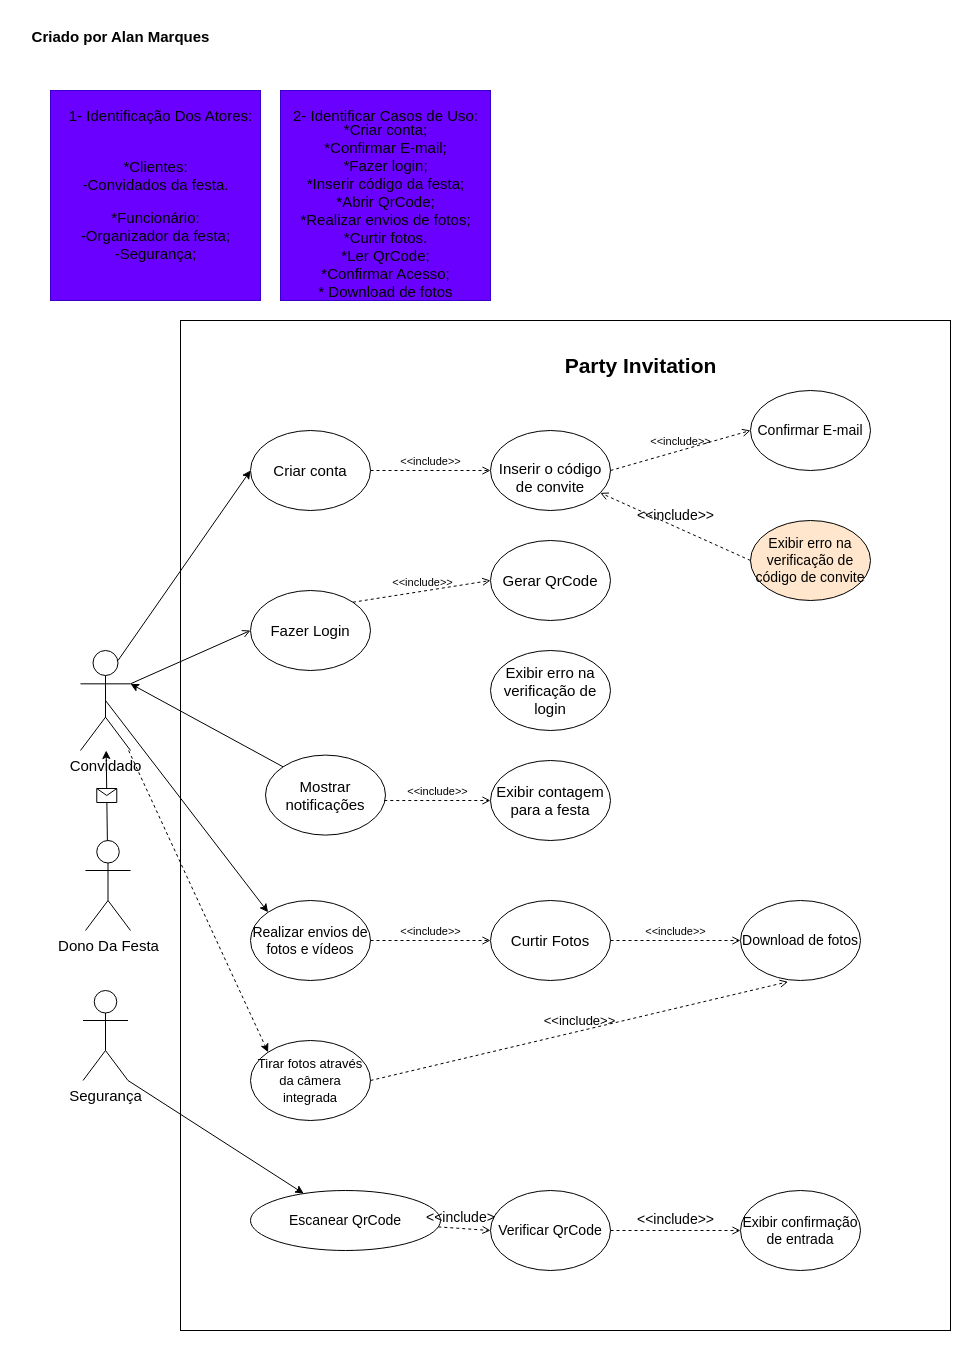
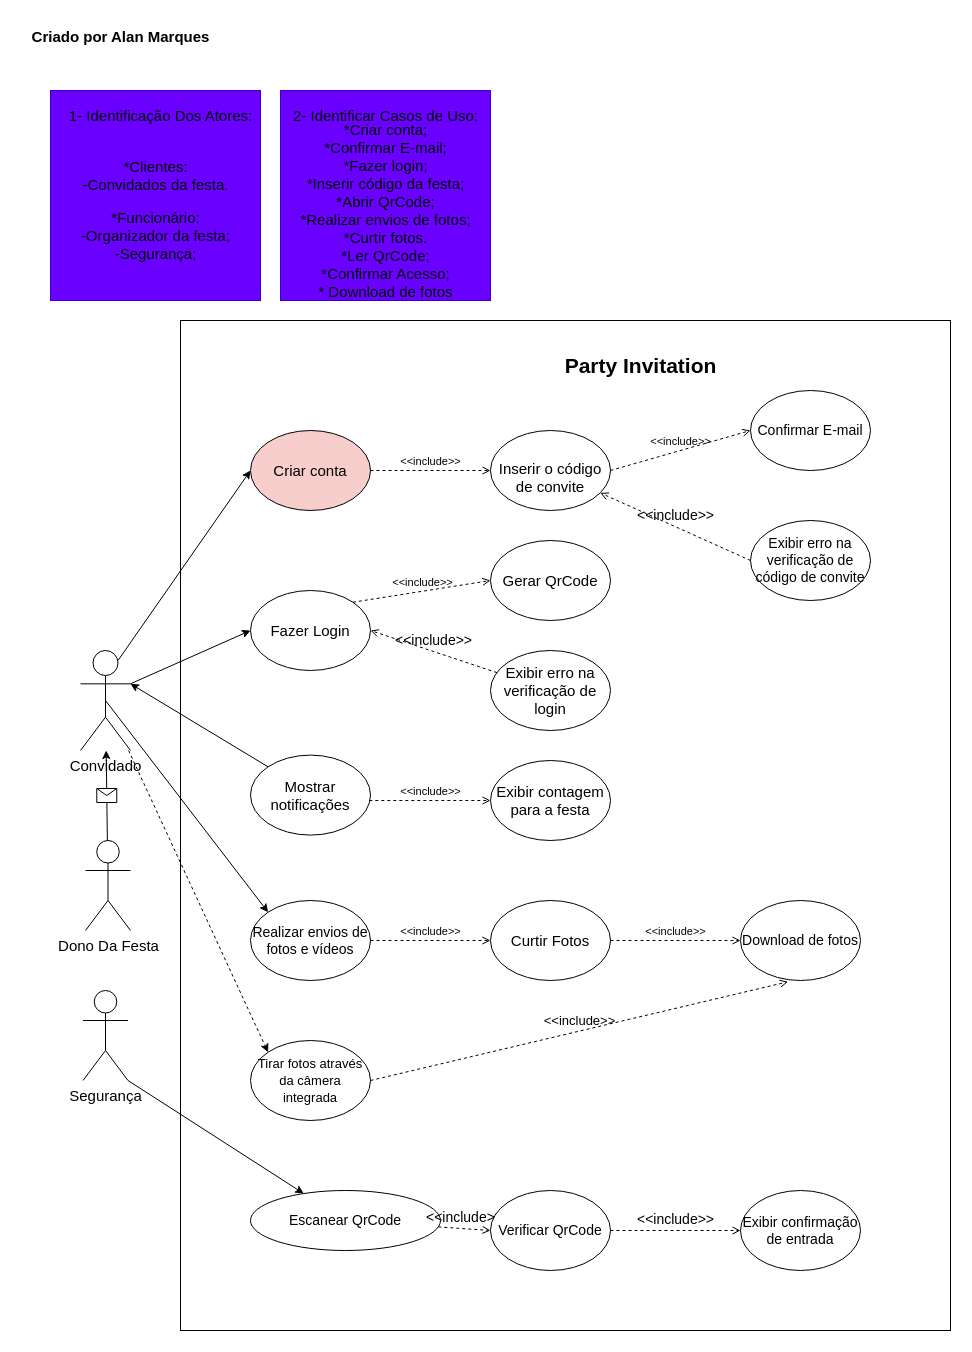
  <mxCell id="0" />
  <mxCell id="1" parent="0" />
  <mxCell id="2" value="&lt;b&gt;&lt;font style=&quot;font-size: 15px;&quot;&gt;Criado por Alan Marques&lt;br&gt;&lt;br&gt;&lt;/font&gt;&lt;/b&gt;" style="text;html=1;align=center;verticalAlign=middle;resizable=0;points=[];autosize=1;strokeColor=none;fillColor=none;" parent="1" vertex="1"><mxGeometry width="200" height="50" as="geometry" x="20" y="20" /></mxCell>
  <mxCell id="3" value="" style="whiteSpace=wrap;html=1;aspect=fixed;fontSize=15;fillColor=#6a00ff;fontColor=#ffffff;strokeColor=#3700CC;" parent="1" vertex="1"><mxGeometry x="50" y="90" width="210" height="210" as="geometry" /></mxCell>
  <mxCell id="4" value="1- Identificação Dos Atores:" style="text;html=1;align=center;verticalAlign=middle;resizable=0;points=[];autosize=1;strokeColor=none;fillColor=none;fontSize=15;" parent="1" vertex="1"><mxGeometry x="55" y="100" width="210" height="30" as="geometry" /></mxCell>
  <mxCell id="5" value="*Clientes:&lt;br&gt;-Convidados da festa." style="text;html=1;align=center;verticalAlign=middle;resizable=0;points=[];autosize=1;strokeColor=none;fillColor=none;fontSize=15;" parent="1" vertex="1"><mxGeometry x="70" y="150" width="170" height="50" as="geometry" /></mxCell>
  <mxCell id="6" value="*Funcionário:&lt;br&gt;-Organizador da festa;&lt;br&gt;-Segurança;" style="text;html=1;align=center;verticalAlign=middle;resizable=0;points=[];autosize=1;strokeColor=none;fillColor=none;fontSize=15;" parent="1" vertex="1"><mxGeometry x="70" y="200" width="170" height="70" as="geometry" /></mxCell>
  <mxCell id="7" value="" style="whiteSpace=wrap;html=1;aspect=fixed;fontSize=15;fillColor=#6a00ff;fontColor=#ffffff;strokeColor=#3700CC;" parent="1" vertex="1"><mxGeometry x="280" y="90" width="210" height="210" as="geometry" /></mxCell>
  <mxCell id="8" value="2- Identificar Casos de Uso:" style="text;html=1;align=center;verticalAlign=middle;resizable=0;points=[];autosize=1;strokeColor=none;fillColor=none;fontSize=15;" parent="1" vertex="1"><mxGeometry x="280" y="100" width="210" height="30" as="geometry" /></mxCell>
  <mxCell id="9" value="*Criar conta;&lt;br&gt;*Confirmar E-mail;&lt;br&gt;*Fazer login;&lt;br&gt;*Inserir código da festa;&lt;br&gt;*Abrir QrCode;&lt;br&gt;*Realizar envios de fotos;&lt;br&gt;*Curtir fotos.&lt;br&gt;*Ler QrCode;&lt;br&gt;*Confirmar Acesso;&lt;br&gt;* Download de fotos" style="text;html=1;align=center;verticalAlign=middle;resizable=0;points=[];autosize=1;fontSize=15;" parent="1" vertex="1"><mxGeometry x="290" y="115" width="190" height="190" as="geometry" /></mxCell>
  <mxCell id="10" value="Convidado" style="shape=umlActor;verticalLabelPosition=bottom;verticalAlign=top;html=1;outlineConnect=0;fontSize=15;" parent="1" vertex="1"><mxGeometry x="80" y="650" width="50" height="100" as="geometry" /></mxCell>
  <mxCell id="11" value="Dono Da Festa" style="shape=umlActor;verticalLabelPosition=bottom;verticalAlign=top;html=1;outlineConnect=0;fontSize=15;" parent="1" vertex="1"><mxGeometry x="85" y="840" width="45" height="90" as="geometry" /></mxCell>
  <mxCell id="12" value="" style="whiteSpace=wrap;html=1;" vertex="1" parent="1"><mxGeometry x="180" y="320" width="770" height="1010" as="geometry" /></mxCell>
- <mxCell id="13" value="Criar conta" style="ellipse;whiteSpace=wrap;html=1;fontSize=15;" parent="1" vertex="1"><mxGeometry x="250" y="430" width="120" height="80" as="geometry" /></mxCell>
+ <mxCell id="13" value="Criar conta" style="ellipse;whiteSpace=wrap;html=1;fontSize=15;fillColor=#f8cecc;" parent="1" vertex="1"><mxGeometry x="250" y="430" width="120" height="80" as="geometry" /></mxCell>
  <mxCell id="14" value="&lt;b&gt;&lt;font style=&quot;font-size: 21px;&quot;&gt;Party Invitation&lt;br&gt;&lt;/font&gt;&lt;/b&gt;" style="text;html=1;align=center;verticalAlign=middle;resizable=0;points=[];autosize=1;strokeColor=none;fillColor=none;fontSize=15;" vertex="1" parent="1"><mxGeometry x="550" y="345" width="180" height="40" as="geometry" /></mxCell>
  <mxCell id="15" value="" style="endArrow=classic;html=1;" edge="1" parent="1" source="11" target="10"><mxGeometry relative="1" as="geometry"><mxPoint x="95" y="730" as="sourcePoint" /><mxPoint x="95" y="730" as="targetPoint" /></mxGeometry></mxCell>
  <mxCell id="16" value="" style="shape=message;html=1;outlineConnect=0;" vertex="1" parent="15"><mxGeometry width="20" height="14" relative="1" as="geometry"><mxPoint x="-10" y="-7" as="offset" /></mxGeometry></mxCell>
  <mxCell id="17" value="&lt;span style=&quot;font-size: 15px;&quot;&gt;Fazer Login&lt;/span&gt;" style="ellipse;whiteSpace=wrap;html=1;" parent="1" vertex="1"><mxGeometry x="250" y="590" width="120" height="80" as="geometry" /></mxCell>
  <mxCell id="18" value="&lt;font style=&quot;font-size: 14px;&quot;&gt;Confirmar E-mail&lt;/font&gt;" style="ellipse;whiteSpace=wrap;html=1;" parent="1" vertex="1"><mxGeometry x="750" y="390" width="120" height="80" as="geometry" /></mxCell>
  <mxCell id="19" value="&lt;span style=&quot;font-size: 14px;&quot;&gt;Realizar envios de fotos e vídeos&lt;/span&gt;" style="ellipse;whiteSpace=wrap;html=1;" parent="1" vertex="1"><mxGeometry x="250" y="900" width="120" height="80" as="geometry" /></mxCell>
  <mxCell id="20" value="&lt;span style=&quot;font-size: 15px;&quot;&gt;Curtir Fotos&lt;/span&gt;" style="ellipse;whiteSpace=wrap;html=1;" parent="1" vertex="1"><mxGeometry x="490" y="900" width="120" height="80" as="geometry" /></mxCell>
  <mxCell id="21" value="&lt;font style=&quot;font-size: 14px;&quot;&gt;Download de fotos&lt;/font&gt;" style="ellipse;whiteSpace=wrap;html=1;" parent="1" vertex="1"><mxGeometry x="740" y="900" width="120" height="80" as="geometry" /></mxCell>
  <mxCell id="22" value="&lt;br&gt;&lt;span style=&quot;font-size: 15px;&quot;&gt;Inserir o código de convite&lt;/span&gt;" style="ellipse;whiteSpace=wrap;html=1;" vertex="1" parent="1"><mxGeometry x="490" y="430" width="120" height="80" as="geometry" /></mxCell>
  <mxCell id="23" style="edgeStyle=none;html=1;exitX=0.75;exitY=0.1;exitDx=0;exitDy=0;exitPerimeter=0;entryX=0;entryY=0.5;entryDx=0;entryDy=0;" edge="1" parent="1" source="10" target="13"><mxGeometry relative="1" as="geometry" /></mxCell>
- <mxCell id="24" style="edgeStyle=none;html=1;exitX=1;exitY=0.333;exitDx=0;exitDy=0;exitPerimeter=0;entryX=0;entryY=0.5;entryDx=0;entryDy=0;endArrow=open;" edge="1" parent="1" source="10" target="17"><mxGeometry relative="1" as="geometry" /></mxCell>
+ <mxCell id="24" style="edgeStyle=none;html=1;exitX=1;exitY=0.333;exitDx=0;exitDy=0;exitPerimeter=0;entryX=0;entryY=0.5;entryDx=0;entryDy=0;" edge="1" parent="1" source="10" target="17"><mxGeometry relative="1" as="geometry" /></mxCell>
  <mxCell id="25" style="edgeStyle=none;html=1;exitX=0;exitY=0;exitDx=0;exitDy=0;entryX=1;entryY=0.333;entryDx=0;entryDy=0;entryPerimeter=0;" edge="1" parent="1" source="26" target="10"><mxGeometry relative="1" as="geometry"><mxPoint x="130" y="710" as="targetPoint" /></mxGeometry></mxCell>
- <mxCell id="26" value="&lt;span style=&quot;font-size: 15px;&quot;&gt;Mostrar&lt;br&gt;notificações&lt;/span&gt;" style="ellipse;whiteSpace=wrap;html=1;" vertex="1" parent="1"><mxGeometry x="265" y="754.6" width="120" height="80" as="geometry" /></mxCell>
+ <mxCell id="26" value="&lt;span style=&quot;font-size: 15px;&quot;&gt;Mostrar&lt;br&gt;notificações&lt;/span&gt;" style="ellipse;whiteSpace=wrap;html=1;" vertex="1" parent="1"><mxGeometry x="250" y="754.6" width="120" height="80" as="geometry" /></mxCell>
  <mxCell id="27" value="&lt;span style=&quot;font-size: 15px;&quot;&gt;Exibir contagem para a festa&lt;/span&gt;" style="ellipse;whiteSpace=wrap;html=1;" vertex="1" parent="1"><mxGeometry x="490" y="760" width="120" height="80" as="geometry" /></mxCell>
  <mxCell id="28" style="edgeStyle=none;html=1;entryX=0;entryY=0;entryDx=0;entryDy=0;exitX=0.5;exitY=0.5;exitDx=0;exitDy=0;exitPerimeter=0;" edge="1" parent="1" source="10" target="19"><mxGeometry relative="1" as="geometry"><mxPoint x="150.85" y="774.6" as="sourcePoint" /></mxGeometry></mxCell>
  <mxCell id="29" value="&amp;lt;&amp;lt;include&amp;gt;&amp;gt;" style="html=1;verticalAlign=bottom;labelBackgroundColor=none;endArrow=open;endFill=0;dashed=1;entryX=0;entryY=0.5;entryDx=0;entryDy=0;" edge="1" parent="1" source="19" target="20"><mxGeometry width="160" relative="1" as="geometry"><mxPoint x="360.85" y="884.6" as="sourcePoint" /><mxPoint x="500.85" y="884.6" as="targetPoint" /></mxGeometry></mxCell>
  <mxCell id="30" value="&amp;lt;&amp;lt;include&amp;gt;&amp;gt;" style="html=1;verticalAlign=bottom;labelBackgroundColor=none;endArrow=open;endFill=0;dashed=1;entryX=0;entryY=0.5;entryDx=0;entryDy=0;exitX=0.99;exitY=0.568;exitDx=0;exitDy=0;exitPerimeter=0;" edge="1" parent="1" source="26" target="27"><mxGeometry width="160" relative="1" as="geometry"><mxPoint x="370.85" y="774.6" as="sourcePoint" /><mxPoint x="510.85" y="774.6" as="targetPoint" /><Array as="points" /></mxGeometry></mxCell>
  <mxCell id="31" value="&amp;lt;&amp;lt;include&amp;gt;&amp;gt;" style="html=1;verticalAlign=bottom;labelBackgroundColor=none;endArrow=open;endFill=0;dashed=1;entryX=0;entryY=0.5;entryDx=0;entryDy=0;exitX=1;exitY=0;exitDx=0;exitDy=0;" edge="1" parent="1" source="17" target="40"><mxGeometry width="160" relative="1" as="geometry"><mxPoint x="360" y="570" as="sourcePoint" /><mxPoint x="490" y="580" as="targetPoint" /></mxGeometry></mxCell>
  <mxCell id="32" value="&amp;lt;&amp;lt;include&amp;gt;&amp;gt;" style="html=1;verticalAlign=bottom;labelBackgroundColor=none;endArrow=open;endFill=0;dashed=1;entryX=0;entryY=0.5;entryDx=0;entryDy=0;exitX=1;exitY=0.5;exitDx=0;exitDy=0;" edge="1" parent="1" source="13" target="22"><mxGeometry width="160" relative="1" as="geometry"><mxPoint x="380" y="460" as="sourcePoint" /><mxPoint x="530" y="460" as="targetPoint" /></mxGeometry></mxCell>
  <mxCell id="33" value="&amp;lt;&amp;lt;include&amp;gt;&amp;gt;" style="html=1;verticalAlign=bottom;labelBackgroundColor=none;endArrow=open;endFill=0;dashed=1;entryX=0;entryY=0.5;entryDx=0;entryDy=0;exitX=1;exitY=0.5;exitDx=0;exitDy=0;" edge="1" parent="1" source="22" target="18"><mxGeometry width="160" relative="1" as="geometry"><mxPoint x="610" y="460" as="sourcePoint" /><mxPoint x="680" y="460" as="targetPoint" /></mxGeometry></mxCell>
  <mxCell id="34" value="&amp;lt;&amp;lt;include&amp;gt;&amp;gt;" style="html=1;verticalAlign=bottom;labelBackgroundColor=none;endArrow=open;endFill=0;dashed=1;entryX=0;entryY=0.5;entryDx=0;entryDy=0;exitX=1;exitY=0.5;exitDx=0;exitDy=0;" edge="1" parent="1" source="20" target="21"><mxGeometry width="160" relative="1" as="geometry"><mxPoint x="620.85" y="894.6" as="sourcePoint" /><mxPoint x="710.85" y="894.6" as="targetPoint" /></mxGeometry></mxCell>
  <mxCell id="35" value="&lt;font style=&quot;font-size: 13px;&quot;&gt;Tirar fotos através da câmera integrada&lt;/font&gt;" style="ellipse;whiteSpace=wrap;html=1;fontSize=14;" vertex="1" parent="1"><mxGeometry x="250" y="1040" width="120" height="80" as="geometry" /></mxCell>
  <mxCell id="36" style="edgeStyle=none;html=1;entryX=0;entryY=0;entryDx=0;entryDy=0;fontSize=13;dashed=1;" edge="1" parent="1" source="10" target="35"><mxGeometry relative="1" as="geometry"><mxPoint x="150.85" y="774.6" as="sourcePoint" /></mxGeometry></mxCell>
  <mxCell id="37" value="&amp;lt;&amp;lt;include&amp;gt;&amp;gt;" style="html=1;verticalAlign=bottom;labelBackgroundColor=none;endArrow=open;endFill=0;dashed=1;fontSize=13;entryX=0.396;entryY=1.016;entryDx=0;entryDy=0;entryPerimeter=0;exitX=1;exitY=0.5;exitDx=0;exitDy=0;" edge="1" parent="1" source="35" target="21"><mxGeometry width="160" relative="1" as="geometry"><mxPoint x="380.85" y="1024.6" as="sourcePoint" /><mxPoint x="540.85" y="1024.6" as="targetPoint" /></mxGeometry></mxCell>
  <mxCell id="38" value="Segurança&lt;br&gt;" style="shape=umlActor;verticalLabelPosition=bottom;verticalAlign=top;html=1;outlineConnect=0;fontSize=15;" vertex="1" parent="1"><mxGeometry x="82.5" y="990" width="45" height="90" as="geometry" /></mxCell>
  <mxCell id="39" value="&lt;span style=&quot;font-size: 15px;&quot;&gt;Exibir erro na verificação de login&lt;/span&gt;" style="ellipse;whiteSpace=wrap;html=1;" vertex="1" parent="1"><mxGeometry x="490" y="650" width="120" height="80" as="geometry" /></mxCell>
  <mxCell id="40" value="&lt;span style=&quot;font-size: 15px;&quot;&gt;Gerar QrCode&lt;/span&gt;" style="ellipse;whiteSpace=wrap;html=1;" vertex="1" parent="1"><mxGeometry x="490" y="540" width="120" height="80" as="geometry" /></mxCell>
+ <mxCell id="41" value="&amp;lt;&amp;lt;include&amp;gt;&amp;gt;" style="html=1;verticalAlign=bottom;labelBackgroundColor=none;endArrow=open;endFill=0;dashed=1;fontSize=14;entryX=1;entryY=0.5;entryDx=0;entryDy=0;" edge="1" parent="1" source="39" target="17"><mxGeometry width="160" relative="1" as="geometry"><mxPoint x="610" y="580" as="sourcePoint" /><mxPoint x="690" y="580" as="targetPoint" /></mxGeometry></mxCell>
  <mxCell id="42" style="edgeStyle=none;html=1;fontSize=14;exitX=1;exitY=1;exitDx=0;exitDy=0;exitPerimeter=0;" edge="1" target="43" parent="1" source="38"><mxGeometry relative="1" as="geometry"><mxPoint x="148.35" y="1104.6" as="sourcePoint" /></mxGeometry></mxCell>
  <mxCell id="43" value="&lt;font style=&quot;font-size: 14px;&quot;&gt;Escanear QrCode&lt;/font&gt;" style="ellipse;whiteSpace=wrap;html=1;fontSize=13;" vertex="1" parent="1"><mxGeometry x="250" y="1190" width="190" height="60" as="geometry" /></mxCell>
  <mxCell id="44" value="&amp;lt;&amp;lt;include&amp;gt;&amp;gt;" style="html=1;verticalAlign=bottom;labelBackgroundColor=none;endArrow=open;endFill=0;dashed=1;fontSize=14;entryX=0;entryY=0.5;entryDx=0;entryDy=0;" edge="1" target="45" parent="1" source="43"><mxGeometry width="160" relative="1" as="geometry"><mxPoint x="390.85" y="1124.6" as="sourcePoint" /><mxPoint x="500.85" y="1123.6" as="targetPoint" /></mxGeometry></mxCell>
  <mxCell id="45" value="Verificar QrCode" style="ellipse;whiteSpace=wrap;html=1;fontSize=14;" vertex="1" parent="1"><mxGeometry x="490" y="1190" width="120" height="80" as="geometry" /></mxCell>
  <mxCell id="46" value="&amp;lt;&amp;lt;include&amp;gt;&amp;gt;" style="html=1;verticalAlign=bottom;labelBackgroundColor=none;endArrow=open;endFill=0;dashed=1;fontSize=14;entryX=0;entryY=0.5;entryDx=0;entryDy=0;" edge="1" target="47" parent="1" source="45"><mxGeometry width="160" relative="1" as="geometry"><mxPoint x="620.85" y="1124.6" as="sourcePoint" /><mxPoint x="750.85" y="1124.6" as="targetPoint" /></mxGeometry></mxCell>
  <mxCell id="47" value="Exibir confirmação de entrada" style="ellipse;whiteSpace=wrap;html=1;fontSize=14;" vertex="1" parent="1"><mxGeometry x="740" y="1190" width="120" height="80" as="geometry" /></mxCell>
- <mxCell id="48" value="&lt;font style=&quot;font-size: 14px;&quot;&gt;Exibir erro na verificação de código de convite&lt;/font&gt;" style="ellipse;whiteSpace=wrap;html=1;fillColor=#ffe6cc;" vertex="1" parent="1"><mxGeometry x="750" y="520" width="120" height="80" as="geometry" /></mxCell>
+ <mxCell id="48" value="&lt;font style=&quot;font-size: 14px;&quot;&gt;Exibir erro na verificação de código de convite&lt;/font&gt;" style="ellipse;whiteSpace=wrap;html=1;" vertex="1" parent="1"><mxGeometry x="750" y="520" width="120" height="80" as="geometry" /></mxCell>
  <mxCell id="49" value="&amp;lt;&amp;lt;include&amp;gt;&amp;gt;" style="html=1;verticalAlign=bottom;labelBackgroundColor=none;endArrow=open;endFill=0;dashed=1;fontSize=14;exitX=0;exitY=0.5;exitDx=0;exitDy=0;" edge="1" parent="1" source="48" target="22"><mxGeometry x="0.0" width="160" relative="1" as="geometry"><mxPoint x="800" y="580" as="sourcePoint" /><mxPoint x="890" y="710" as="targetPoint" /><mxPoint as="offset" /></mxGeometry></mxCell>
